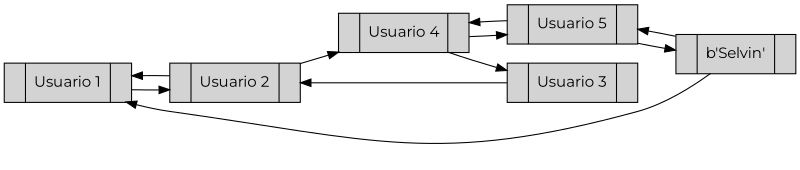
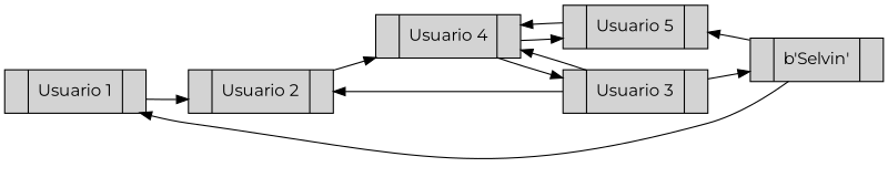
  digraph {
    fontname=Montserrat
    rankdir=LR
    node [fontname=Montserrat shape=record style=filled]
    edge [fontname=Montserrat]
    n1 [label="{|Usuario 1\n|}"]
    n2 [label="{|Usuario 2\n|}"]
    n3 [label="{|Usuario 4\n|}"]
    n4 [label="{|b'Selvin'|}"]
    n5 [label="{|Usuario 5\n|}"]
    n6 [label="{|Usuario 3\n|}"]
    n1 -> n2
-   n2 -> n1
    n2 -> n3
    n3 -> n5
    n3 -> n6
    n4 -> n1
    n4 -> n5
    n5 -> n3
-   n5 -> n4
+   n6 -> n4
    n6 -> n2
+   n6 -> n3
  }
